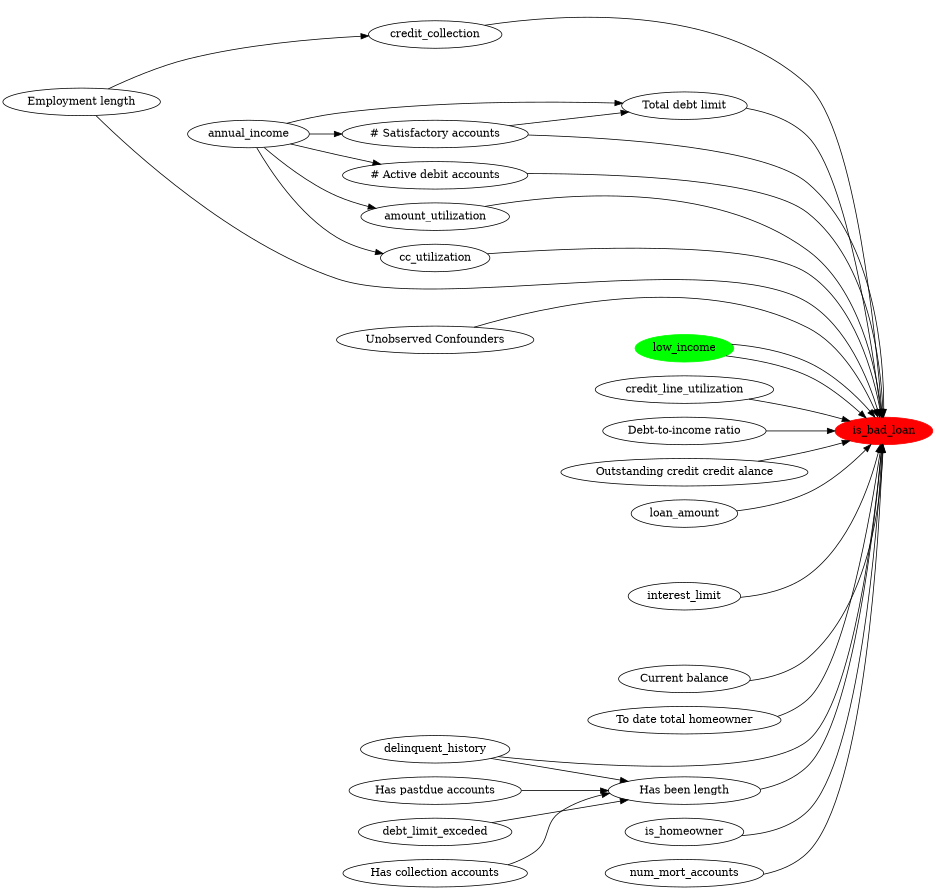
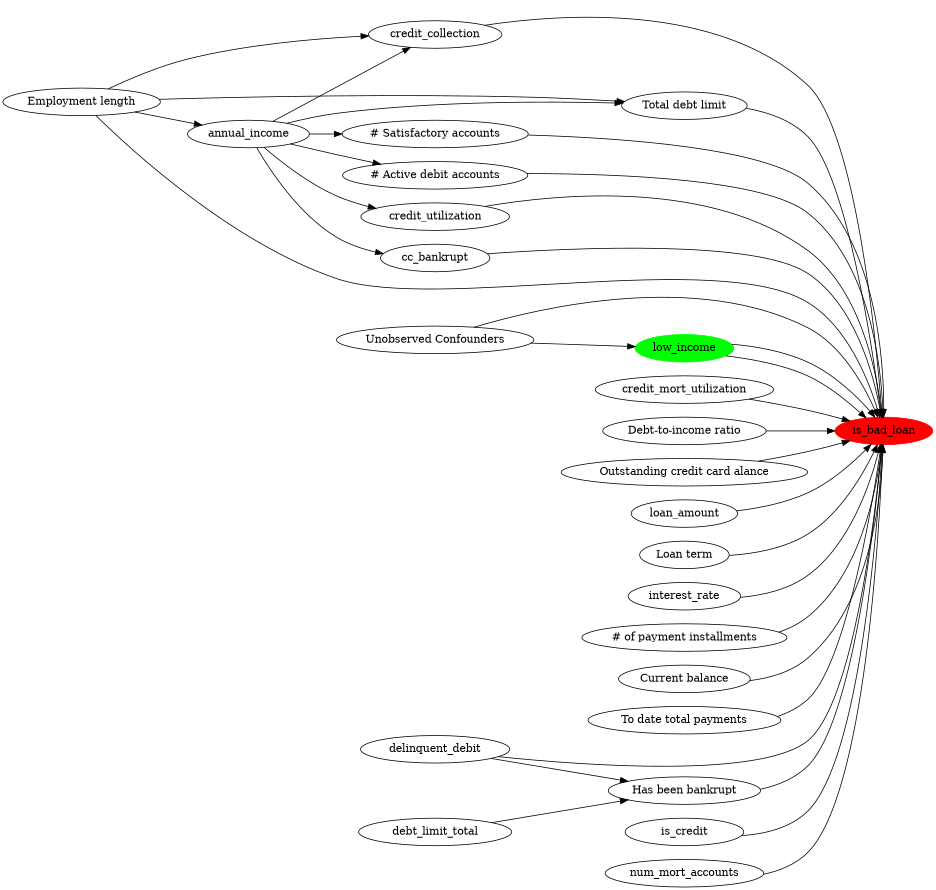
  digraph {
    rankdir=LR
    n1 [label="Employment length"]
    annual_income
    n3 [label="Total debt limit"]
    n4 [label=credit_collection]
    is_bad_loan [color=red style=filled]
    n6 [label="# Active debit accounts"]
-   credit_utilization [label=amount_utilization]
-   cc_utilization
+   credit_utilization
+   cc_utilization [label=cc_bankrupt]
    n9 [label="# Satisfactory accounts"]
    low_income [color=green style=filled]
-   credit_line_utilization
+   credit_line_utilization [label=credit_mort_utilization]
    n12 [label="Debt-to-income ratio"]
-   n13 [label="Outstanding credit credit alance"]
+   n13 [label="Outstanding credit card alance"]
    loan_amount
-   interest_rate [label=interest_limit]
+   n15 [label="Loan term"]
+   interest_rate
+   n17 [label="# of payment installments"]
    n18 [label="Current balance"]
-   n19 [label="To date total homeowner"]
-   n20 [label="Has been length"]
-   delinquent_history
-   n22 [label="Has collection accounts"]
-   n23 [label="Has pastdue accounts"]
-   debt_limit_exceded
+   n19 [label="To date total payments"]
+   n20 [label="Has been bankrupt"]
+   delinquent_history [label=delinquent_debit]
+   debt_limit_exceded [label=debt_limit_total]
    n25 [label="Unobserved Confounders"]
-   is_homeowner
+   is_homeowner [label=is_credit]
    num_mort_accounts
-   n9 -> n3
+   n1 -> annual_income
+   n1 -> n3
    n1 -> n4
    n1 -> is_bad_loan
    annual_income -> n3
+   annual_income -> n4
    annual_income -> n6
    annual_income -> credit_utilization
    annual_income -> cc_utilization
    annual_income -> n9
    n3 -> is_bad_loan
    n4 -> is_bad_loan
    n6 -> is_bad_loan
    credit_utilization -> is_bad_loan
    cc_utilization -> is_bad_loan
    n9 -> is_bad_loan
    low_income -> is_bad_loan
    low_income -> is_bad_loan
    credit_line_utilization -> is_bad_loan
    n12 -> is_bad_loan
    n13 -> is_bad_loan
    loan_amount -> is_bad_loan
+   n15 -> is_bad_loan
    interest_rate -> is_bad_loan
+   n17 -> is_bad_loan
    n18 -> is_bad_loan
    n19 -> is_bad_loan
    n20 -> is_bad_loan
    delinquent_history -> is_bad_loan
    delinquent_history -> n20
-   n22 -> n20
-   n23 -> n20
    debt_limit_exceded -> n20
    n25 -> is_bad_loan
+   n25 -> low_income
    is_homeowner -> is_bad_loan
    num_mort_accounts -> is_bad_loan
  }
